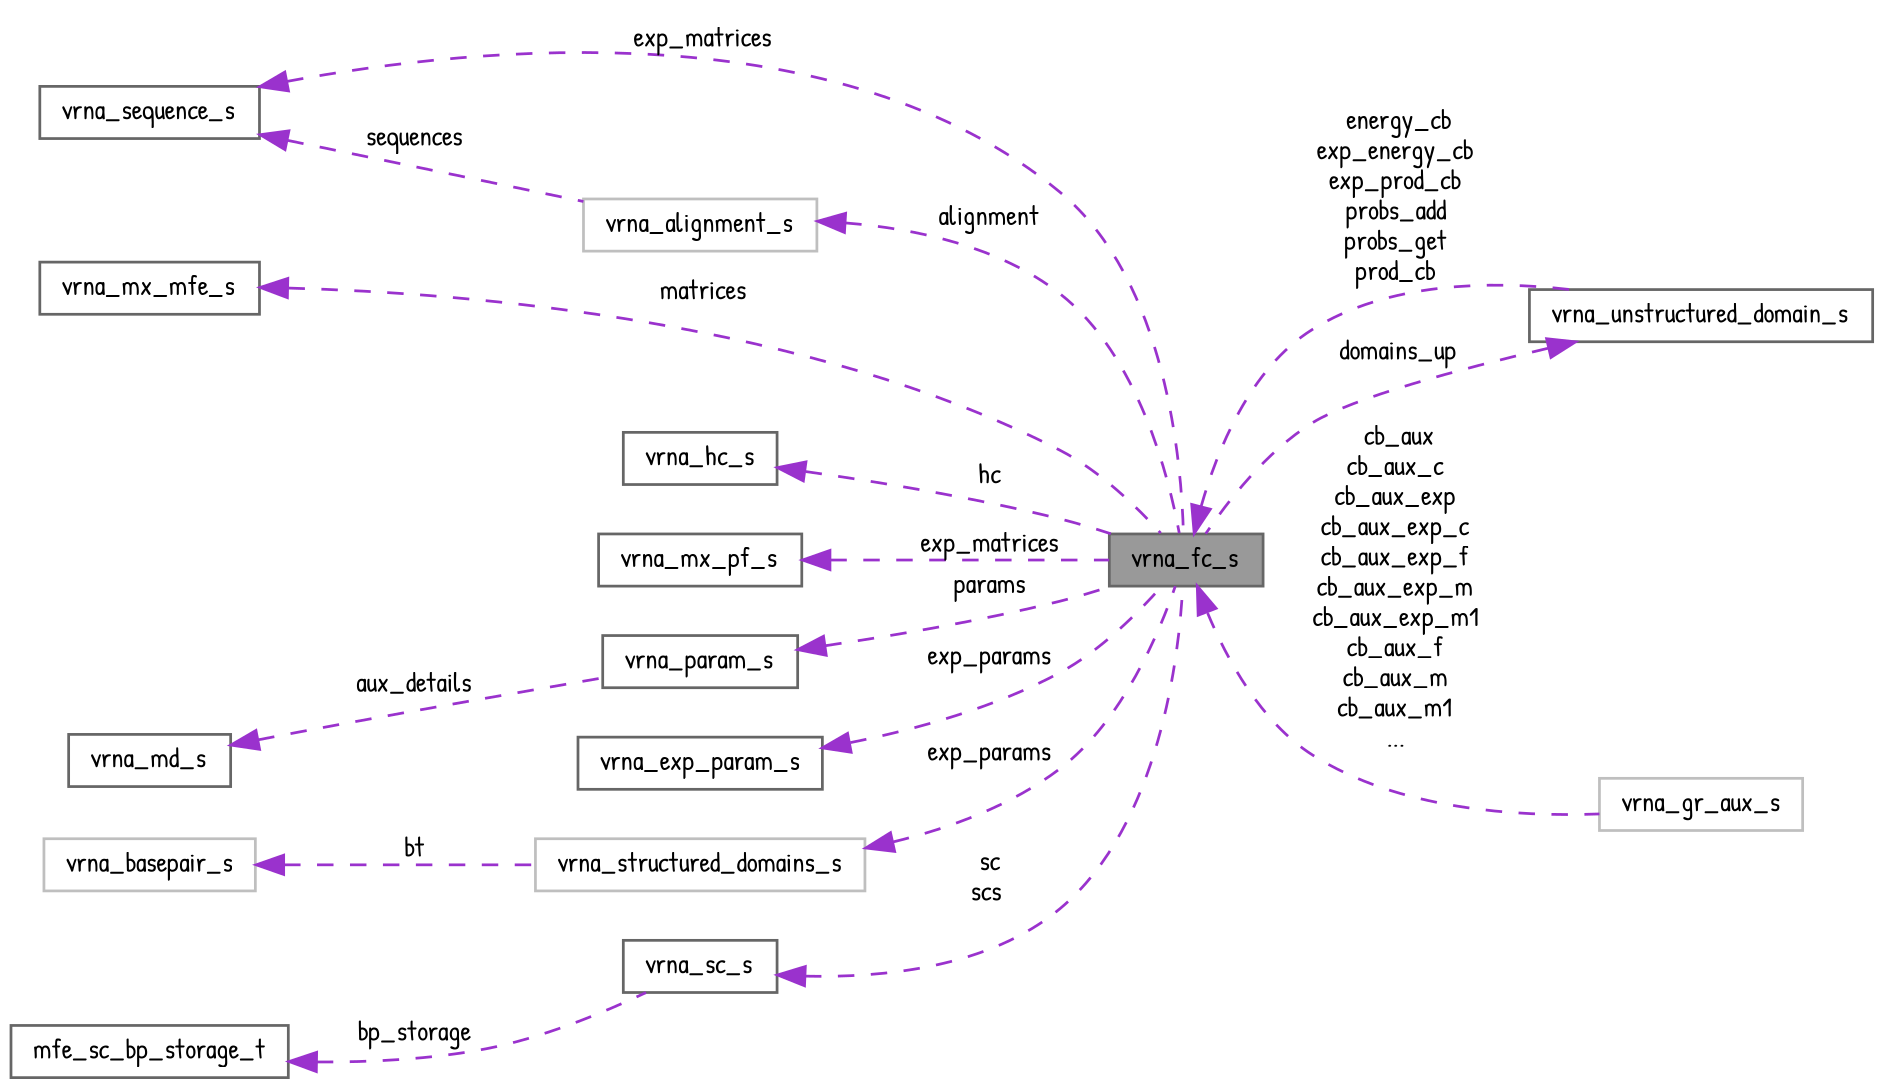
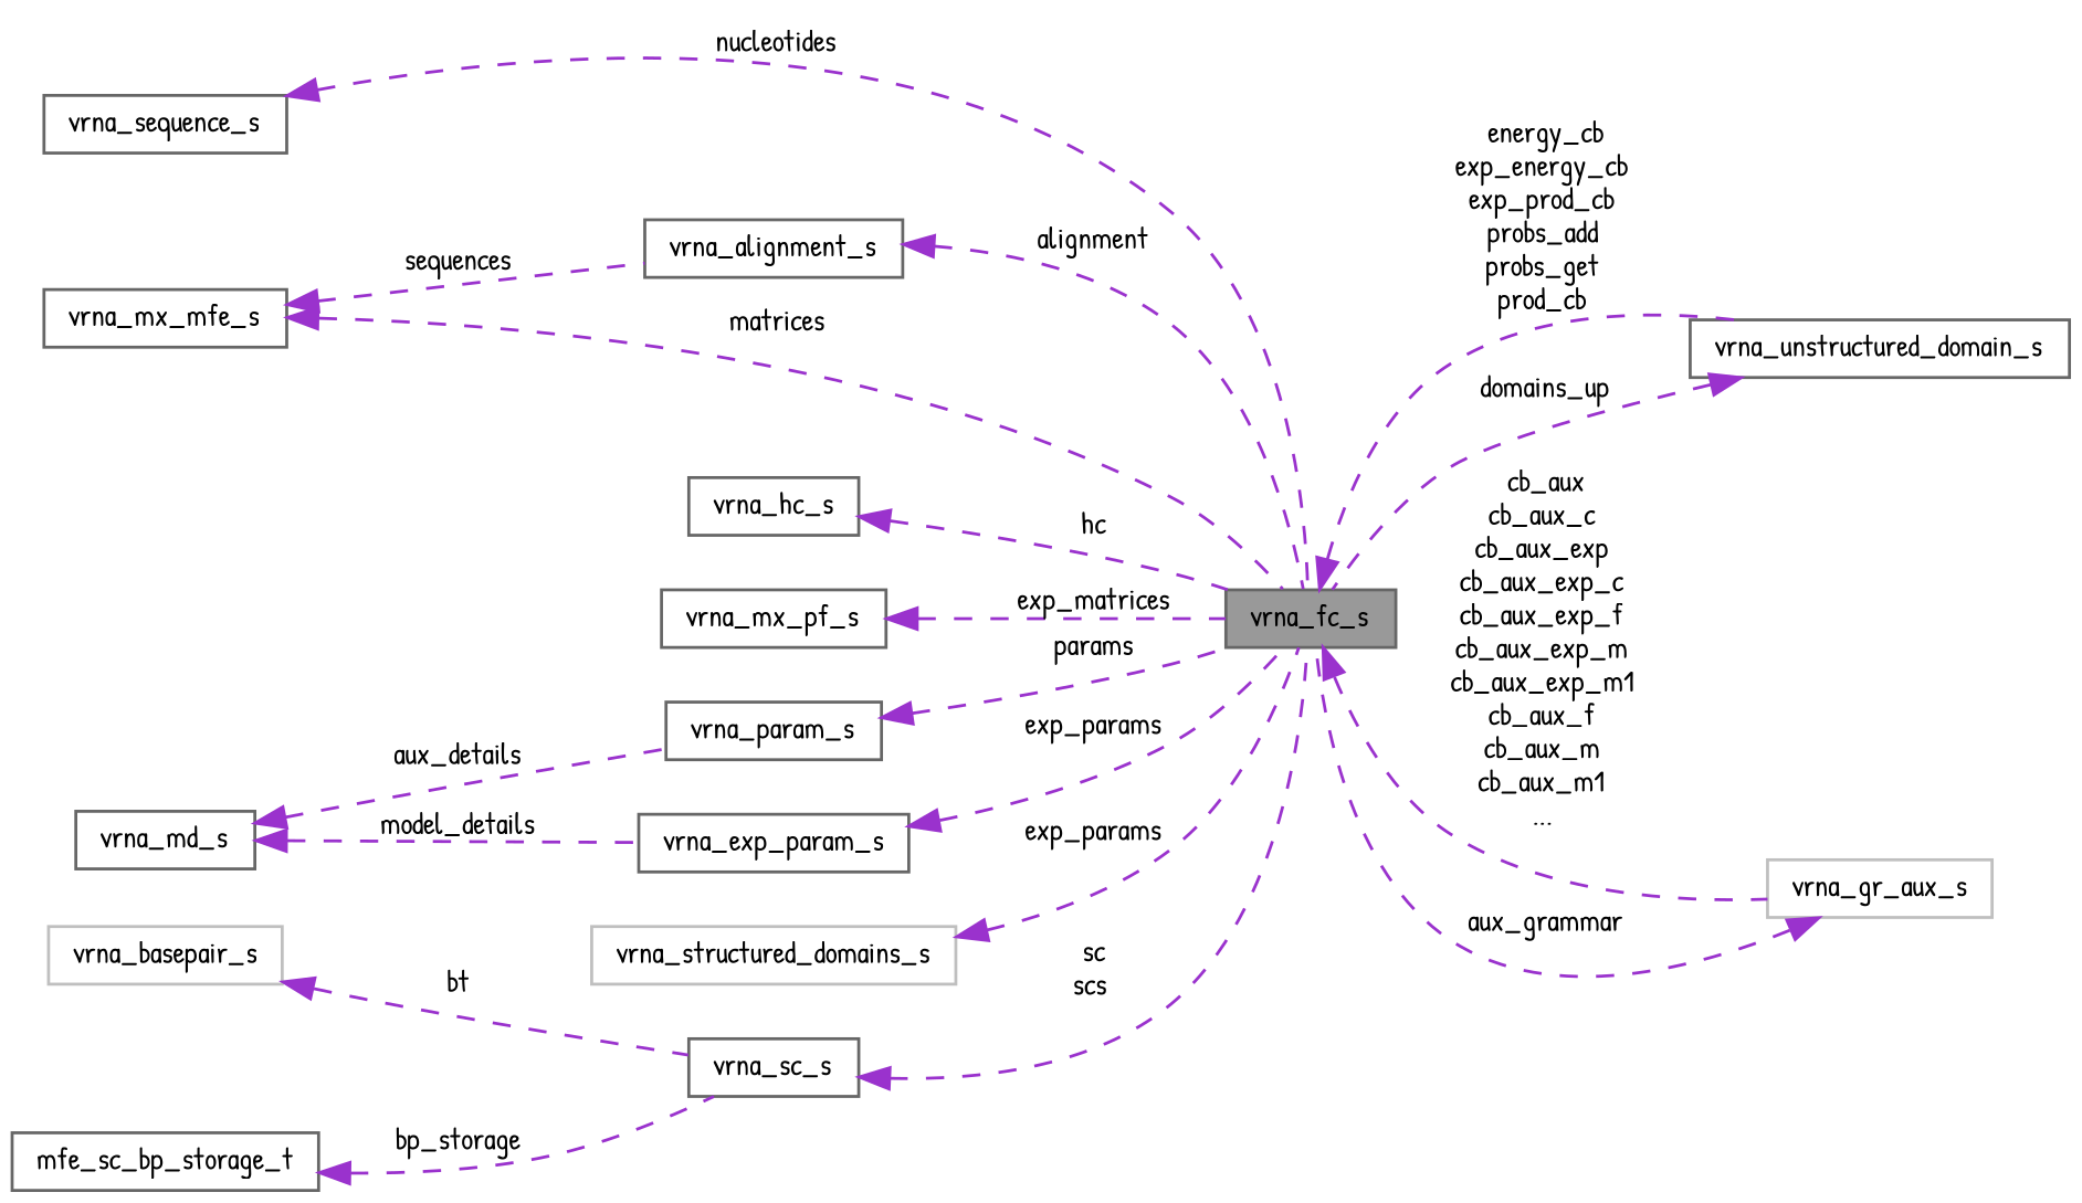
  digraph {
    fontname="Patrick Hand"
    rankdir=LR
    node [color=gray40 fillcolor=white fontname="Patrick Hand" fontsize=10 shape=box style=filled]
    edge [color=darkorchid3 dir=back fontname="Patrick Hand" fontsize=10 labelfontname=Helvetica labelfontsize=10 style=dashed]
    n1 [fillcolor=grey60 fontcolor=black height=0.2 label=vrna_fc_s width=0.4]
    n2 [height=0.2 label=vrna_unstructured_domain_s width=0.4]
    n3 [color=grey75 height=0.2 label=vrna_gr_aux_s width=0.4]
    n4 [height=0.2 label=vrna_sequence_s width=0.4]
-   n5 [color=grey75 height=0.2 label=vrna_alignment_s width=0.4]
+   n5 [height=0.2 label=vrna_alignment_s width=0.4]
    n6 [height=0.2 label=vrna_hc_s width=0.4]
    n7 [height=0.2 label=vrna_mx_mfe_s width=0.4]
    n8 [height=0.2 label=vrna_mx_pf_s width=0.4]
    n9 [height=0.2 label=vrna_param_s width=0.4]
    n10 [height=0.2 label=vrna_md_s width=0.4]
    n11 [height=0.2 label=vrna_exp_param_s width=0.4]
    n12 [color=grey75 height=0.2 label=vrna_structured_domains_s width=0.4]
    n13 [height=0.2 label=vrna_sc_s width=0.4]
    n14 [height=0.2 label=mfe_sc_bp_storage_t width=0.4]
    n15 [color=grey75 height=0.2 label=vrna_basepair_s width=0.4]
    n1 -> n2 [label=" energy_cb\nexp_energy_cb\nexp_prod_cb\nprobs_add\nprobs_get\nprod_cb"]
    n1 -> n3 [label=" cb_aux\ncb_aux_c\ncb_aux_exp\ncb_aux_exp_c\ncb_aux_exp_f\ncb_aux_exp_m\ncb_aux_exp_m1\ncb_aux_f\ncb_aux_m\ncb_aux_m1\n..."]
    n2 -> n1 [label=" domains_up"]
-   n4 -> n1 [label=" exp_matrices"]
-   n4 -> n5 [label=" sequences"]
+   n3 -> n1 [label=" aux_grammar"]
+   n4 -> n1 [label=" nucleotides"]
+   n7 -> n5 [label=" sequences"]
    n5 -> n1 [label=" alignment"]
    n6 -> n1 [label=" hc"]
    n7 -> n1 [label=" matrices"]
    n8 -> n1 [label=" exp_matrices"]
    n9 -> n1 [label=" params"]
    n10 -> n9 [label=" aux_details"]
+   n10 -> n11 [label=" model_details"]
    n11 -> n1 [label=" exp_params"]
    n12 -> n1 [label=" exp_params"]
    n13 -> n1 [label=" sc\nscs"]
    n14 -> n13 [label=" bp_storage"]
-   n15 -> n12 [label=" bt"]
+   n15 -> n13 [label=" bt"]
  }
